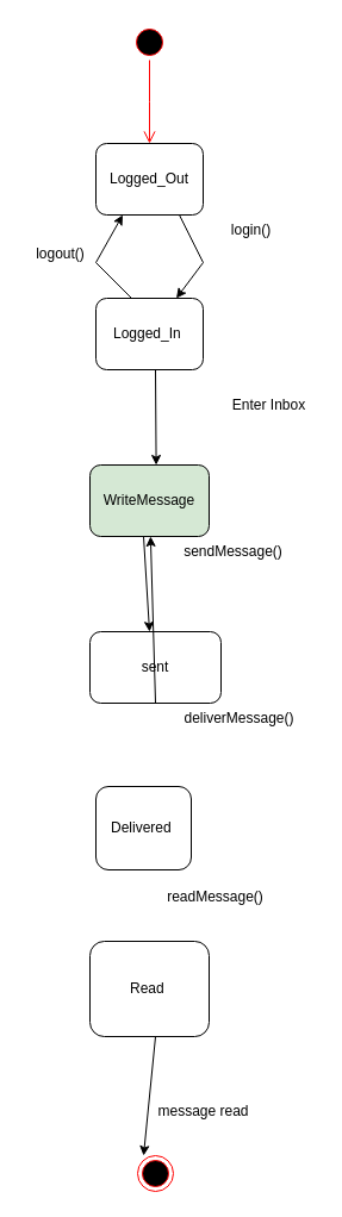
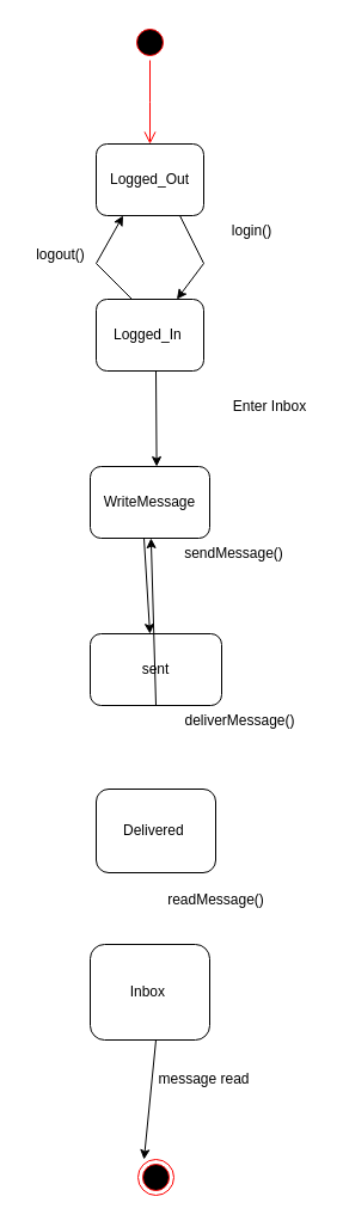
  <mxCell id="0" />
  <mxCell id="1" parent="0" />
  <mxCell id="2" value="" style="ellipse;html=1;shape=startState;fillColor=#000000;strokeColor=#ff0000;" parent="1" vertex="1"><mxGeometry x="110" y="20" width="30" height="30" as="geometry" /></mxCell>
  <mxCell id="3" value="" style="edgeStyle=orthogonalEdgeStyle;html=1;verticalAlign=bottom;endArrow=open;endSize=8;strokeColor=#ff0000;rounded=0;" parent="1" source="2" edge="1"><mxGeometry relative="1" as="geometry"><mxPoint x="125" y="120" as="targetPoint" /></mxGeometry></mxCell>
  <mxCell id="4" value="Logged_Out" style="rounded=1;whiteSpace=wrap;html=1;" parent="1" vertex="1"><mxGeometry x="80" y="120" width="90" height="60" as="geometry" /></mxCell>
  <mxCell id="5" value="Logged_In&amp;nbsp;" style="rounded=1;whiteSpace=wrap;html=1;" parent="1" vertex="1"><mxGeometry x="80" y="250" width="90" height="60" as="geometry" /></mxCell>
  <mxCell id="6" value="" style="endArrow=classic;html=1;rounded=0;entryX=0.25;entryY=1;entryDx=0;entryDy=0;exitX=0.333;exitY=0;exitDx=0;exitDy=0;exitPerimeter=0;" parent="1" source="5" target="4" edge="1"><mxGeometry width="50" height="50" relative="1" as="geometry"><mxPoint x="103" y="240" as="sourcePoint" /><mxPoint x="180" y="270" as="targetPoint" /><Array as="points"><mxPoint x="80" y="220" /></Array></mxGeometry></mxCell>
  <mxCell id="7" value="logout()" style="text;html=1;align=center;verticalAlign=middle;resizable=0;points=[];autosize=1;strokeColor=none;fillColor=none;" parent="1" vertex="1"><mxGeometry x="20" y="198" width="60" height="30" as="geometry" /></mxCell>
  <mxCell id="8" value="" style="endArrow=classic;html=1;rounded=0;exitX=0.778;exitY=1;exitDx=0;exitDy=0;exitPerimeter=0;entryX=0.75;entryY=0;entryDx=0;entryDy=0;" parent="1" source="4" target="5" edge="1"><mxGeometry width="50" height="50" relative="1" as="geometry"><mxPoint x="130" y="320" as="sourcePoint" /><mxPoint x="250" y="380" as="targetPoint" /><Array as="points"><mxPoint x="170" y="220" /></Array></mxGeometry></mxCell>
  <mxCell id="9" value="login()" style="text;html=1;align=center;verticalAlign=middle;resizable=0;points=[];autosize=1;strokeColor=none;fillColor=none;" parent="1" vertex="1"><mxGeometry x="180" y="178" width="60" height="30" as="geometry" /></mxCell>
  <mxCell id="10" value="sent" style="rounded=1;whiteSpace=wrap;html=1;" parent="1" vertex="1"><mxGeometry x="75" y="530" width="110" height="60" as="geometry" /></mxCell>
- <mxCell id="11" value="WriteMessage" style="rounded=1;whiteSpace=wrap;html=1;fillColor=#d5e8d4;" parent="1" vertex="1"><mxGeometry x="75" y="390" width="100" height="60" as="geometry" /></mxCell>
+ <mxCell id="11" value="WriteMessage" style="rounded=1;whiteSpace=wrap;html=1;" parent="1" vertex="1"><mxGeometry x="75" y="390" width="100" height="60" as="geometry" /></mxCell>
  <mxCell id="12" value="" style="endArrow=classic;html=1;rounded=0;entryX=0.556;entryY=0;entryDx=0;entryDy=0;entryPerimeter=0;" parent="1" target="11" edge="1"><mxGeometry width="50" height="50" relative="1" as="geometry"><mxPoint x="130" y="310" as="sourcePoint" /><mxPoint x="180" y="270" as="targetPoint" /></mxGeometry></mxCell>
  <mxCell id="13" value="" style="ellipse;html=1;shape=endState;fillColor=#000000;strokeColor=#ff0000;" parent="1" vertex="1"><mxGeometry x="115" y="970" width="30" height="30" as="geometry" /></mxCell>
  <mxCell id="14" value="&lt;div&gt;Enter Inbox&lt;/div&gt;" style="text;html=1;align=center;verticalAlign=middle;resizable=0;points=[];autosize=1;strokeColor=none;fillColor=none;" parent="1" vertex="1"><mxGeometry x="185" y="325" width="80" height="30" as="geometry" /></mxCell>
  <mxCell id="15" value="" style="endArrow=classic;html=1;rounded=0;exitX=0.45;exitY=1;exitDx=0;exitDy=0;exitPerimeter=0;" edge="1" parent="1" source="11"><mxGeometry width="50" height="50" relative="1" as="geometry"><mxPoint x="130" y="460" as="sourcePoint" /><mxPoint x="125" y="530" as="targetPoint" /></mxGeometry></mxCell>
  <mxCell id="16" value="sendMessage()" style="text;html=1;align=center;verticalAlign=middle;resizable=0;points=[];autosize=1;strokeColor=none;fillColor=none;" vertex="1" parent="1"><mxGeometry x="140" y="448" width="110" height="30" as="geometry" /></mxCell>
- <mxCell id="17" value="Delivered&amp;nbsp;" style="rounded=1;whiteSpace=wrap;html=1;" vertex="1" parent="1"><mxGeometry x="80" y="660" width="80" height="70" as="geometry" /></mxCell>
+ <mxCell id="17" value="Delivered&amp;nbsp;" style="rounded=1;whiteSpace=wrap;html=1;" vertex="1" parent="1"><mxGeometry x="80" y="660" width="100" height="70" as="geometry" /></mxCell>
  <mxCell id="18" value="" style="endArrow=classic;html=1;rounded=0;exitX=0.5;exitY=1;exitDx=0;exitDy=0;exitPerimeter=0;" edge="1" parent="1" source="10" target="11"><mxGeometry width="50" height="50" relative="1" as="geometry"><mxPoint x="-20" y="650" as="sourcePoint" /><mxPoint x="30" y="720" as="targetPoint" /></mxGeometry></mxCell>
  <mxCell id="19" value="deliverMessage()" style="text;html=1;align=center;verticalAlign=middle;resizable=0;points=[];autosize=1;strokeColor=none;fillColor=none;" vertex="1" parent="1"><mxGeometry x="140" y="588" width="120" height="30" as="geometry" /></mxCell>
- <mxCell id="20" value="Read&amp;nbsp;" style="rounded=1;whiteSpace=wrap;html=1;" vertex="1" parent="1"><mxGeometry x="75" y="790" width="100" height="80" as="geometry" /></mxCell>
+ <mxCell id="20" value="Inbox&amp;nbsp;" style="rounded=1;whiteSpace=wrap;html=1;" vertex="1" parent="1"><mxGeometry x="75" y="790" width="100" height="80" as="geometry" /></mxCell>
  <mxCell id="21" value="readMessage()" style="text;html=1;align=center;verticalAlign=middle;resizable=0;points=[];autosize=1;strokeColor=none;fillColor=none;" vertex="1" parent="1"><mxGeometry x="130" y="738" width="100" height="30" as="geometry" /></mxCell>
  <mxCell id="22" value="" style="endArrow=classic;html=1;rounded=0;exitX=0.55;exitY=1;exitDx=0;exitDy=0;exitPerimeter=0;entryX=0.167;entryY=0;entryDx=0;entryDy=0;entryPerimeter=0;" edge="1" parent="1" source="20" target="13"><mxGeometry width="50" height="50" relative="1" as="geometry"><mxPoint x="-90" y="730" as="sourcePoint" /><mxPoint x="-10" y="920" as="targetPoint" /></mxGeometry></mxCell>
- <mxCell id="23" value="message read" style="text;html=1;align=center;verticalAlign=middle;resizable=0;points=[];autosize=1;strokeColor=none;fillColor=none;" vertex="1" parent="1"><mxGeometry x="120" y="918" width="100" height="30" as="geometry" /></mxCell>
+ <mxCell id="23" value="message read" style="text;html=1;align=center;verticalAlign=middle;resizable=0;points=[];autosize=1;strokeColor=none;fillColor=none;" vertex="1" parent="1"><mxGeometry x="120" y="888" width="100" height="30" as="geometry" /></mxCell>
